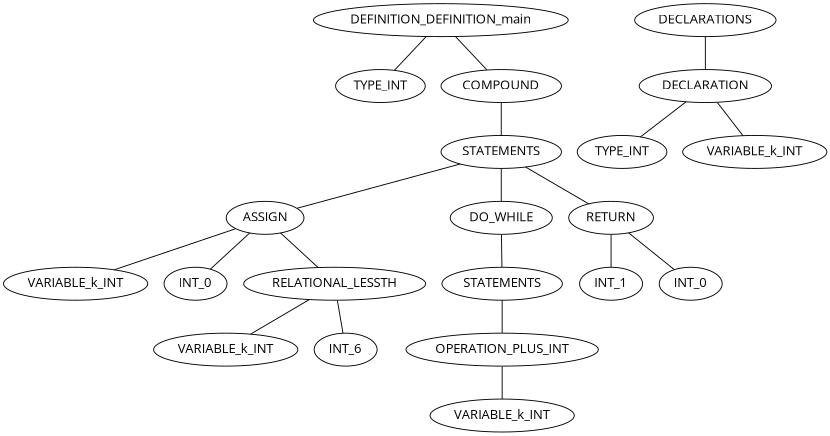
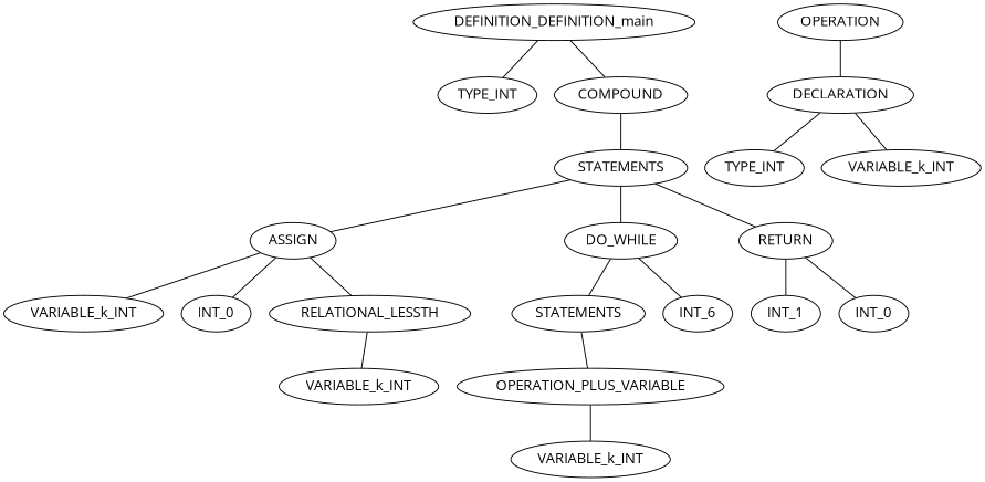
  graph {
    fontname="Open Sans"
    node [fontname="Open Sans"]
    edge [fontname="Open Sans"]
    n1 [label=DEFINITION_DEFINITION_main]
    n2 [label=TYPE_INT]
    n3 [label=COMPOUND]
    n4 [label=STATEMENTS]
-   n5 [label=DECLARATIONS]
+   n5 [label=OPERATION]
    n6 [label=DECLARATION]
    n7 [label=ASSIGN]
    n8 [label=DO_WHILE]
    n9 [label=RETURN]
    n10 [label=TYPE_INT]
    n11 [label=VARIABLE_k_INT]
    n12 [label=VARIABLE_k_INT]
    n13 [label=INT_0]
    n14 [label=RELATIONAL_LESSTH]
    n15 [label=STATEMENTS]
    n16 [label=INT_1]
    n17 [label=INT_0]
    n18 [label=VARIABLE_k_INT]
    n19 [label=INT_6]
-   n20 [label=OPERATION_PLUS_INT]
+   n20 [label=OPERATION_PLUS_VARIABLE]
    n21 [label=VARIABLE_k_INT]
    n1 -- n2
    n1 -- n3
    n3 -- n4
    n4 -- n7
    n4 -- n8
    n4 -- n9
    n5 -- n6
    n6 -- n10
    n6 -- n11
    n7 -- n12
    n7 -- n13
    n7 -- n14
    n8 -- n15
    n9 -- n16
    n9 -- n17
    n14 -- n18
-   n14 -- n19
+   n8 -- n19
    n15 -- n20
    n20 -- n21
  }
